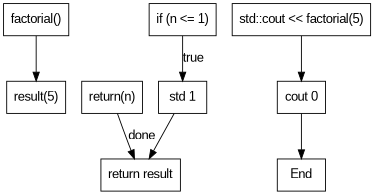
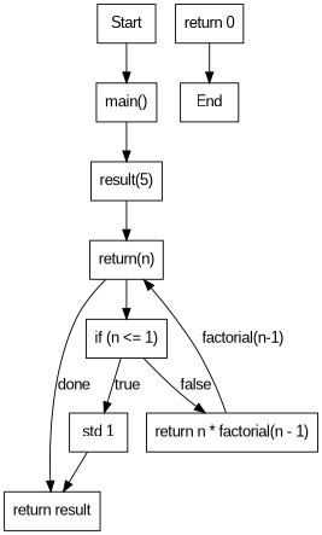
  digraph {
    fontname="Liberation Sans"
    node [fontname="Liberation Sans" shape=box]
    edge [fontname="Liberation Sans"]
-   n2 [label="factorial()"]
+   n1 [label=Start]
+   n2 [label="main()"]
    n3 [label="result(5)"]
    n4 [label="return(n)"]
    n5 [label="if (n <= 1)"]
    n6 [label="return result"]
    n7 [label="std 1"]
-   n9 [label="std::cout << factorial(5)"]
-   n10 [label="cout 0"]
+   n8 [label="return n * factorial(n - 1)"]
+   n10 [label="return 0"]
    n11 [label=End]
+   n1 -> n2
    n2 -> n3
+   n3 -> n4
+   n4 -> n5
    n4 -> n6 [label=done]
    n5 -> n7 [label=true]
+   n5 -> n8 [label=false]
    n7 -> n6
-   n9 -> n10
+   n8 -> n4 [label="factorial(n-1)"]
    n10 -> n11
  }
